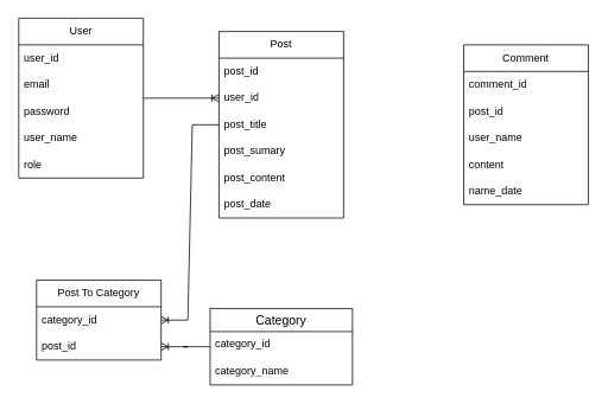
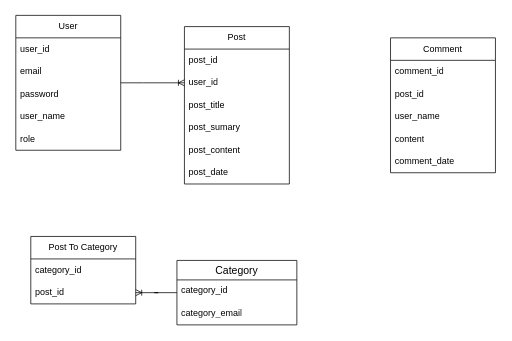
  <mxCell id="0" />
  <mxCell id="1" parent="0" />
  <mxCell id="2" value="User" style="swimlane;fontStyle=0;childLayout=stackLayout;horizontal=1;startSize=30;horizontalStack=0;resizeParent=1;resizeParentMax=0;resizeLast=0;collapsible=1;marginBottom=0;whiteSpace=wrap;html=1;" parent="1" vertex="1"><mxGeometry x="20" y="20" width="140" height="180" as="geometry" /></mxCell>
  <mxCell id="3" value="user_id" style="text;strokeColor=none;fillColor=none;align=left;verticalAlign=middle;spacingLeft=4;spacingRight=4;overflow=hidden;points=[[0,0.5],[1,0.5]];portConstraint=eastwest;rotatable=0;whiteSpace=wrap;html=1;" parent="2" vertex="1"><mxGeometry y="30" width="140" height="30" as="geometry" /></mxCell>
  <mxCell id="4" value="email" style="text;strokeColor=none;fillColor=none;align=left;verticalAlign=middle;spacingLeft=4;spacingRight=4;overflow=hidden;points=[[0,0.5],[1,0.5]];portConstraint=eastwest;rotatable=0;whiteSpace=wrap;html=1;" parent="2" vertex="1"><mxGeometry y="60" width="140" height="30" as="geometry" /></mxCell>
  <mxCell id="5" value="password" style="text;strokeColor=none;fillColor=none;align=left;verticalAlign=middle;spacingLeft=4;spacingRight=4;overflow=hidden;points=[[0,0.5],[1,0.5]];portConstraint=eastwest;rotatable=0;whiteSpace=wrap;html=1;" parent="2" vertex="1"><mxGeometry y="90" width="140" height="30" as="geometry" /></mxCell>
  <mxCell id="6" value="user_name" style="text;strokeColor=none;fillColor=none;align=left;verticalAlign=middle;spacingLeft=4;spacingRight=4;overflow=hidden;points=[[0,0.5],[1,0.5]];portConstraint=eastwest;rotatable=0;whiteSpace=wrap;html=1;" parent="2" vertex="1"><mxGeometry y="120" width="140" height="30" as="geometry" /></mxCell>
  <mxCell id="7" value="role" style="text;strokeColor=none;fillColor=none;align=left;verticalAlign=middle;spacingLeft=4;spacingRight=4;overflow=hidden;points=[[0,0.5],[1,0.5]];portConstraint=eastwest;rotatable=0;whiteSpace=wrap;html=1;" parent="2" vertex="1"><mxGeometry y="150" width="140" height="30" as="geometry" /></mxCell>
  <mxCell id="8" value="Post" style="swimlane;fontStyle=0;childLayout=stackLayout;horizontal=1;startSize=30;horizontalStack=0;resizeParent=1;resizeParentMax=0;resizeLast=0;collapsible=1;marginBottom=0;whiteSpace=wrap;html=1;" parent="1" vertex="1"><mxGeometry x="245" y="35" width="140" height="210" as="geometry" /></mxCell>
  <mxCell id="9" value="post_id" style="text;strokeColor=none;fillColor=none;align=left;verticalAlign=middle;spacingLeft=4;spacingRight=4;overflow=hidden;points=[[0,0.5],[1,0.5]];portConstraint=eastwest;rotatable=0;whiteSpace=wrap;html=1;" parent="8" vertex="1"><mxGeometry y="30" width="140" height="30" as="geometry" /></mxCell>
  <mxCell id="10" value="user_id" style="text;strokeColor=none;fillColor=none;align=left;verticalAlign=middle;spacingLeft=4;spacingRight=4;overflow=hidden;points=[[0,0.5],[1,0.5]];portConstraint=eastwest;rotatable=0;whiteSpace=wrap;html=1;" parent="8" vertex="1"><mxGeometry y="60" width="140" height="30" as="geometry" /></mxCell>
  <mxCell id="11" value="post_title" style="text;strokeColor=none;fillColor=none;align=left;verticalAlign=middle;spacingLeft=4;spacingRight=4;overflow=hidden;points=[[0,0.5],[1,0.5]];portConstraint=eastwest;rotatable=0;whiteSpace=wrap;html=1;" parent="8" vertex="1"><mxGeometry y="90" width="140" height="30" as="geometry" /></mxCell>
  <mxCell id="12" value="post_sumary" style="text;strokeColor=none;fillColor=none;align=left;verticalAlign=middle;spacingLeft=4;spacingRight=4;overflow=hidden;points=[[0,0.5],[1,0.5]];portConstraint=eastwest;rotatable=0;whiteSpace=wrap;html=1;" parent="8" vertex="1"><mxGeometry y="120" width="140" height="30" as="geometry" /></mxCell>
  <mxCell id="13" value="post_content" style="text;strokeColor=none;fillColor=none;align=left;verticalAlign=middle;spacingLeft=4;spacingRight=4;overflow=hidden;points=[[0,0.5],[1,0.5]];portConstraint=eastwest;rotatable=0;whiteSpace=wrap;html=1;" parent="8" vertex="1"><mxGeometry y="150" width="140" height="30" as="geometry" /></mxCell>
  <mxCell id="14" value="post_date" style="text;strokeColor=none;fillColor=none;align=left;verticalAlign=middle;spacingLeft=4;spacingRight=4;overflow=hidden;points=[[0,0.5],[1,0.5]];portConstraint=eastwest;rotatable=0;whiteSpace=wrap;html=1;" parent="8" vertex="1"><mxGeometry y="180" width="140" height="30" as="geometry" /></mxCell>
  <mxCell id="15" value="" style="edgeStyle=entityRelationEdgeStyle;fontSize=12;html=1;endArrow=ERoneToMany;rounded=0;" parent="1" source="2" target="10" edge="1"><mxGeometry width="100" height="100" relative="1" as="geometry"><mxPoint x="290" y="495" as="sourcePoint" /><mxPoint x="390" y="395" as="targetPoint" /></mxGeometry></mxCell>
  <mxCell id="16" value="Comment" style="swimlane;fontStyle=0;childLayout=stackLayout;horizontal=1;startSize=30;horizontalStack=0;resizeParent=1;resizeParentMax=0;resizeLast=0;collapsible=1;marginBottom=0;whiteSpace=wrap;html=1;" parent="1" vertex="1"><mxGeometry x="520" y="50" width="140" height="180" as="geometry" /></mxCell>
  <mxCell id="17" value="comment_id" style="text;strokeColor=none;fillColor=none;align=left;verticalAlign=middle;spacingLeft=4;spacingRight=4;overflow=hidden;points=[[0,0.5],[1,0.5]];portConstraint=eastwest;rotatable=0;whiteSpace=wrap;html=1;" parent="16" vertex="1"><mxGeometry y="30" width="140" height="30" as="geometry" /></mxCell>
  <mxCell id="18" value="post_id" style="text;strokeColor=none;fillColor=none;align=left;verticalAlign=middle;spacingLeft=4;spacingRight=4;overflow=hidden;points=[[0,0.5],[1,0.5]];portConstraint=eastwest;rotatable=0;whiteSpace=wrap;html=1;" parent="16" vertex="1"><mxGeometry y="60" width="140" height="30" as="geometry" /></mxCell>
  <mxCell id="19" value="user_name" style="text;strokeColor=none;fillColor=none;align=left;verticalAlign=middle;spacingLeft=4;spacingRight=4;overflow=hidden;points=[[0,0.5],[1,0.5]];portConstraint=eastwest;rotatable=0;whiteSpace=wrap;html=1;" parent="16" vertex="1"><mxGeometry y="90" width="140" height="30" as="geometry" /></mxCell>
  <mxCell id="20" value="content" style="text;strokeColor=none;fillColor=none;align=left;verticalAlign=middle;spacingLeft=4;spacingRight=4;overflow=hidden;points=[[0,0.5],[1,0.5]];portConstraint=eastwest;rotatable=0;whiteSpace=wrap;html=1;" parent="16" vertex="1"><mxGeometry y="120" width="140" height="30" as="geometry" /></mxCell>
- <mxCell id="21" value="name_date" style="text;strokeColor=none;fillColor=none;align=left;verticalAlign=middle;spacingLeft=4;spacingRight=4;overflow=hidden;points=[[0,0.5],[1,0.5]];portConstraint=eastwest;rotatable=0;whiteSpace=wrap;html=1;" parent="16" vertex="1"><mxGeometry y="150" width="140" height="30" as="geometry" /></mxCell>
+ <mxCell id="21" value="comment_date" style="text;strokeColor=none;fillColor=none;align=left;verticalAlign=middle;spacingLeft=4;spacingRight=4;overflow=hidden;points=[[0,0.5],[1,0.5]];portConstraint=eastwest;rotatable=0;whiteSpace=wrap;html=1;" parent="16" vertex="1"><mxGeometry y="150" width="140" height="30" as="geometry" /></mxCell>
  <mxCell id="22" value="Post To Category" style="swimlane;fontStyle=0;childLayout=stackLayout;horizontal=1;startSize=30;horizontalStack=0;resizeParent=1;resizeParentMax=0;resizeLast=0;collapsible=1;marginBottom=0;whiteSpace=wrap;html=1;" parent="1" vertex="1"><mxGeometry x="40" y="315" width="140" height="90" as="geometry" /></mxCell>
  <mxCell id="23" value="category_id" style="text;strokeColor=none;fillColor=none;align=left;verticalAlign=middle;spacingLeft=4;spacingRight=4;overflow=hidden;points=[[0,0.5],[1,0.5]];portConstraint=eastwest;rotatable=0;whiteSpace=wrap;html=1;" parent="22" vertex="1"><mxGeometry y="30" width="140" height="30" as="geometry" /></mxCell>
  <mxCell id="24" value="post_id" style="text;strokeColor=none;fillColor=none;align=left;verticalAlign=middle;spacingLeft=4;spacingRight=4;overflow=hidden;points=[[0,0.5],[1,0.5]];portConstraint=eastwest;rotatable=0;whiteSpace=wrap;html=1;" parent="22" vertex="1"><mxGeometry y="60" width="140" height="30" as="geometry" /></mxCell>
- <mxCell id="25" value="" style="edgeStyle=entityRelationEdgeStyle;fontSize=12;html=1;endArrow=ERoneToMany;rounded=0;" parent="1" source="8" target="22" edge="1"><mxGeometry width="100" height="100" relative="1" as="geometry"><mxPoint x="260" y="555" as="sourcePoint" /><mxPoint x="360" y="455" as="targetPoint" /></mxGeometry></mxCell>
  <mxCell id="26" value="Category" style="swimlane;fontStyle=0;childLayout=stackLayout;horizontal=1;startSize=26;horizontalStack=0;resizeParent=1;resizeParentMax=0;resizeLast=0;collapsible=1;marginBottom=0;align=center;fontSize=14;" parent="1" vertex="1"><mxGeometry x="235" y="347" width="160" height="86" as="geometry" /></mxCell>
  <mxCell id="27" value="category_id" style="text;strokeColor=none;fillColor=none;spacingLeft=4;spacingRight=4;overflow=hidden;rotatable=0;points=[[0,0.5],[1,0.5]];portConstraint=eastwest;fontSize=12;whiteSpace=wrap;html=1;" parent="26" vertex="1"><mxGeometry y="26" width="160" height="30" as="geometry" /></mxCell>
- <mxCell id="28" value="category_name" style="text;strokeColor=none;fillColor=none;spacingLeft=4;spacingRight=4;overflow=hidden;rotatable=0;points=[[0,0.5],[1,0.5]];portConstraint=eastwest;fontSize=12;whiteSpace=wrap;html=1;" parent="26" vertex="1"><mxGeometry y="56" width="160" height="30" as="geometry" /></mxCell>
+ <mxCell id="28" value="category_email" style="text;strokeColor=none;fillColor=none;spacingLeft=4;spacingRight=4;overflow=hidden;rotatable=0;points=[[0,0.5],[1,0.5]];portConstraint=eastwest;fontSize=12;whiteSpace=wrap;html=1;" parent="26" vertex="1"><mxGeometry y="56" width="160" height="30" as="geometry" /></mxCell>
  <mxCell id="29" value="" style="edgeStyle=entityRelationEdgeStyle;fontSize=12;html=1;endArrow=ERoneToMany;rounded=0;" parent="1" source="26" target="24" edge="1"><mxGeometry width="100" height="100" relative="1" as="geometry"><mxPoint x="380" y="471" as="sourcePoint" /><mxPoint x="210" y="438" as="targetPoint" /></mxGeometry></mxCell>
